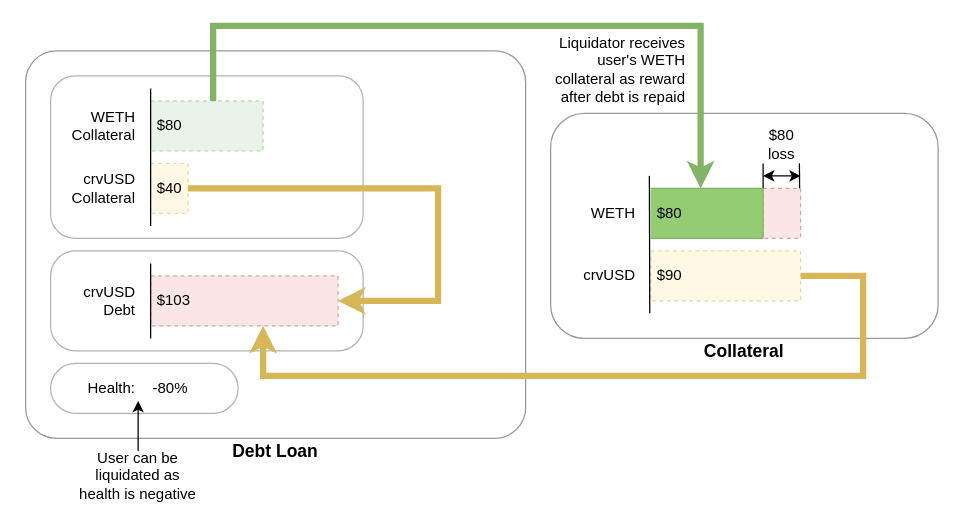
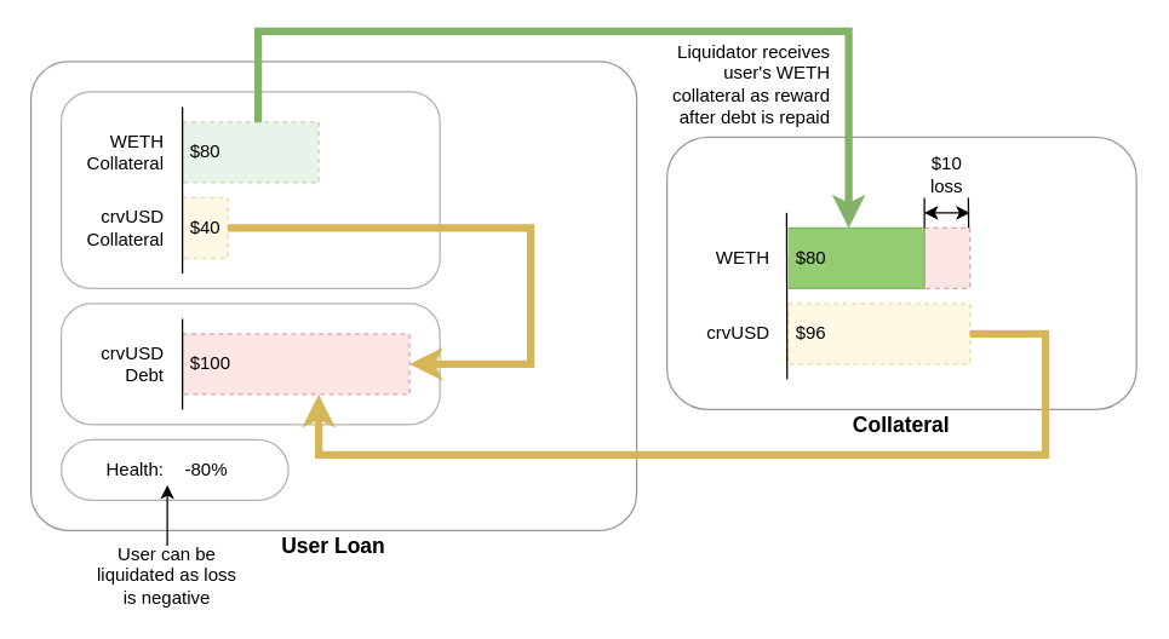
  <mxCell id="0" />
  <mxCell id="1" parent="0" />
  <mxCell id="2" value="" style="rounded=1;whiteSpace=wrap;html=1;opacity=40;" parent="1" vertex="1"><mxGeometry x="440" y="90" width="310" height="180" as="geometry" /></mxCell>
  <mxCell id="3" value="" style="rounded=0;whiteSpace=wrap;html=1;fillColor=#f8cecc;strokeColor=#b85450;align=left;opacity=50;dashed=1;" parent="1" vertex="1"><mxGeometry x="610" y="150" width="30" height="40" as="geometry" /></mxCell>
  <mxCell id="4" value="" style="rounded=1;whiteSpace=wrap;html=1;opacity=40;arcSize=8;" parent="1" vertex="1"><mxGeometry x="20" width="400" height="310" as="geometry" y="40" /></mxCell>
  <mxCell id="5" value="" style="rounded=1;whiteSpace=wrap;html=1;opacity=30;arcSize=50;" parent="1" vertex="1"><mxGeometry x="40" y="290" width="150" height="40" as="geometry" /></mxCell>
  <mxCell id="6" value="" style="rounded=1;whiteSpace=wrap;html=1;opacity=30;arcSize=25;" parent="1" vertex="1"><mxGeometry x="40" y="200" width="250" height="80" as="geometry" /></mxCell>
  <mxCell id="7" value="" style="rounded=1;whiteSpace=wrap;html=1;opacity=30;" parent="1" vertex="1"><mxGeometry x="40" y="60" width="250" height="130" as="geometry" /></mxCell>
  <mxCell id="8" value="&amp;nbsp;$80" style="rounded=0;whiteSpace=wrap;html=1;fillColor=#d5e8d4;strokeColor=#82b366;align=left;opacity=50;dashed=1;" parent="1" vertex="1"><mxGeometry x="120" y="80" width="90" height="40" as="geometry" /></mxCell>
  <mxCell id="9" value="&amp;nbsp;$40" style="rounded=0;whiteSpace=wrap;html=1;fillColor=#fff2cc;strokeColor=#D6B656;align=left;opacity=50;dashed=1;" parent="1" vertex="1"><mxGeometry x="120" y="130" width="30" height="40" as="geometry" /></mxCell>
- <mxCell id="10" value="&amp;nbsp;$103" style="rounded=0;whiteSpace=wrap;html=1;fillColor=#f8cecc;strokeColor=#b85450;align=left;opacity=50;dashed=1;" parent="1" vertex="1"><mxGeometry x="120" y="220" width="150" height="40" as="geometry" /></mxCell>
+ <mxCell id="10" value="&amp;nbsp;$100" style="rounded=0;whiteSpace=wrap;html=1;fillColor=#f8cecc;strokeColor=#b85450;align=left;opacity=50;dashed=1;" parent="1" vertex="1"><mxGeometry x="120" y="220" width="150" height="40" as="geometry" /></mxCell>
  <mxCell id="11" value="" style="endArrow=classic;html=1;rounded=0;strokeWidth=5;strokeColor=#D6B656;" parent="1" edge="1"><mxGeometry width="50" height="50" relative="1" as="geometry"><mxPoint x="640" y="220" as="sourcePoint" /><mxPoint x="210" y="260" as="targetPoint" /><Array as="points"><mxPoint x="690" y="220" /><mxPoint x="690" y="300" /><mxPoint x="210" y="300" /></Array></mxGeometry></mxCell>
- <mxCell id="12" value="&amp;nbsp;$90" style="rounded=0;whiteSpace=wrap;html=1;fillColor=#fff2cc;strokeColor=#D6B656;opacity=50;dashed=1;align=left;" parent="1" vertex="1"><mxGeometry x="520" y="200" width="120" height="40" as="geometry" /></mxCell>
+ <mxCell id="12" value="&amp;nbsp;$96" style="rounded=0;whiteSpace=wrap;html=1;fillColor=#fff2cc;strokeColor=#D6B656;opacity=50;dashed=1;align=left;" parent="1" vertex="1"><mxGeometry x="520" y="200" width="120" height="40" as="geometry" /></mxCell>
  <mxCell id="13" value="" style="endArrow=none;html=1;rounded=0;" parent="1" edge="1"><mxGeometry width="50" height="50" relative="1" as="geometry"><mxPoint x="120" y="270" as="sourcePoint" /><mxPoint x="120" y="210" as="targetPoint" /></mxGeometry></mxCell>
  <mxCell id="14" value="crvUSD&lt;br&gt;Collateral" style="text;html=1;strokeColor=none;fillColor=none;align=right;verticalAlign=middle;whiteSpace=wrap;rounded=0;rotation=0;" parent="1" vertex="1"><mxGeometry x="50" y="130" width="60" height="40" as="geometry" /></mxCell>
  <mxCell id="15" value="crvUSD&lt;br&gt;Debt" style="text;html=1;strokeColor=none;fillColor=none;align=right;verticalAlign=middle;whiteSpace=wrap;rounded=0;rotation=0;" parent="1" vertex="1"><mxGeometry x="50" y="220" width="60" height="40" as="geometry" /></mxCell>
  <mxCell id="16" value="Collateral" style="text;html=1;strokeColor=none;fillColor=none;align=center;verticalAlign=middle;whiteSpace=wrap;rounded=0;fontSize=14;fontStyle=1" parent="1" vertex="1"><mxGeometry x="545" y="270" width="100" height="20" as="geometry" /></mxCell>
- <mxCell id="17" value="Debt Loan" style="text;html=1;strokeColor=none;fillColor=none;align=center;verticalAlign=middle;whiteSpace=wrap;rounded=0;fontSize=14;fontStyle=1" parent="1" vertex="1"><mxGeometry x="20" y="350" width="400" height="20" as="geometry" /></mxCell>
+ <mxCell id="17" value="User Loan" style="text;html=1;strokeColor=none;fillColor=none;align=center;verticalAlign=middle;whiteSpace=wrap;rounded=0;fontSize=14;fontStyle=1" parent="1" vertex="1"><mxGeometry x="20" y="350" width="400" height="20" as="geometry" /></mxCell>
  <mxCell id="18" value="Health:" style="text;html=1;strokeColor=none;fillColor=none;align=right;verticalAlign=middle;whiteSpace=wrap;rounded=0;rotation=0;" parent="1" vertex="1"><mxGeometry x="50" y="290" width="60" height="40" as="geometry" /></mxCell>
  <mxCell id="19" value="-80%" style="text;html=1;strokeColor=none;fillColor=none;align=left;verticalAlign=middle;whiteSpace=wrap;rounded=0;" parent="1" vertex="1"><mxGeometry x="120" y="295" width="50" height="30" as="geometry" /></mxCell>
  <mxCell id="20" value="WETH" style="text;html=1;strokeColor=none;fillColor=none;align=right;verticalAlign=middle;whiteSpace=wrap;rounded=0;rotation=0;" parent="1" vertex="1"><mxGeometry x="450" y="150" width="60" height="40" as="geometry" /></mxCell>
  <mxCell id="21" value="crvUSD" style="text;html=1;strokeColor=none;fillColor=none;align=right;verticalAlign=middle;whiteSpace=wrap;rounded=0;rotation=0;" parent="1" vertex="1"><mxGeometry x="450" y="200" width="60" height="40" as="geometry" /></mxCell>
  <mxCell id="22" value="" style="endArrow=none;html=1;rounded=0;" parent="1" edge="1"><mxGeometry width="50" height="50" relative="1" as="geometry"><mxPoint x="120" y="180" as="sourcePoint" /><mxPoint x="120" y="70" as="targetPoint" /></mxGeometry></mxCell>
  <mxCell id="23" value="&amp;nbsp;$80" style="rounded=0;whiteSpace=wrap;html=1;fillColor=#94CC74;strokeColor=none;align=left;" parent="1" vertex="1"><mxGeometry x="520" y="150" width="90" height="40" as="geometry" /></mxCell>
  <mxCell id="24" value="" style="endArrow=none;html=1;rounded=0;" parent="1" edge="1"><mxGeometry width="50" height="50" relative="1" as="geometry"><mxPoint x="519.31" y="250" as="sourcePoint" /><mxPoint x="519" y="140" as="targetPoint" /></mxGeometry></mxCell>
  <mxCell id="25" value="" style="endArrow=classic;html=1;rounded=0;strokeColor=#D6B656;strokeWidth=5;" parent="1" edge="1"><mxGeometry width="50" height="50" relative="1" as="geometry"><mxPoint x="150" y="150" as="sourcePoint" /><mxPoint x="270" y="240" as="targetPoint" /><Array as="points"><mxPoint x="350" y="150" /><mxPoint x="350" y="240" /></Array></mxGeometry></mxCell>
  <mxCell id="26" value="" style="endArrow=none;html=1;rounded=0;" parent="1" edge="1"><mxGeometry width="50" height="50" relative="1" as="geometry"><mxPoint x="610" y="150" as="sourcePoint" /><mxPoint x="610" y="130" as="targetPoint" /></mxGeometry></mxCell>
  <mxCell id="27" value="" style="endArrow=none;html=1;rounded=0;" parent="1" edge="1"><mxGeometry width="50" height="50" relative="1" as="geometry"><mxPoint x="639.2" y="150" as="sourcePoint" /><mxPoint x="639" y="130" as="targetPoint" /></mxGeometry></mxCell>
  <mxCell id="28" value="" style="endArrow=classic;startArrow=classic;html=1;rounded=0;" parent="1" edge="1"><mxGeometry width="50" height="50" relative="1" as="geometry"><mxPoint x="610" y="140" as="sourcePoint" /><mxPoint x="640" y="140" as="targetPoint" /></mxGeometry></mxCell>
- <mxCell id="29" value="$80&lt;br&gt;loss" style="text;html=1;strokeColor=none;fillColor=none;align=center;verticalAlign=middle;whiteSpace=wrap;rounded=0;" parent="1" vertex="1"><mxGeometry x="600" y="100" width="50" height="30" as="geometry" /></mxCell>
+ <mxCell id="29" value="$10&lt;br&gt;loss" style="text;html=1;strokeColor=none;fillColor=none;align=center;verticalAlign=middle;whiteSpace=wrap;rounded=0;" parent="1" vertex="1"><mxGeometry x="600" y="100" width="50" height="30" as="geometry" /></mxCell>
  <mxCell id="30" value="" style="endArrow=classic;html=1;rounded=0;strokeWidth=5;strokeColor=#82B366;" parent="1" edge="1"><mxGeometry width="50" height="50" relative="1" as="geometry"><mxPoint x="170" y="80" as="sourcePoint" /><mxPoint x="560" y="150" as="targetPoint" /><Array as="points"><mxPoint x="170" y="20" /><mxPoint x="560" y="20" /></Array></mxGeometry></mxCell>
  <mxCell id="31" value="Liquidator receives user's WETH collateral as reward after debt is repaid" style="text;html=1;strokeColor=none;fillColor=none;align=right;verticalAlign=middle;whiteSpace=wrap;rounded=0;" parent="1" vertex="1"><mxGeometry x="430" y="30" width="120" height="50" as="geometry" /></mxCell>
  <mxCell id="32" value="WETH&lt;br&gt;Collateral" style="text;html=1;strokeColor=none;fillColor=none;align=right;verticalAlign=middle;whiteSpace=wrap;rounded=0;rotation=0;" parent="1" vertex="1"><mxGeometry x="50" y="80" width="60" height="40" as="geometry" /></mxCell>
  <mxCell id="33" value="" style="endArrow=classic;html=1;rounded=0;" parent="1" edge="1"><mxGeometry width="50" height="50" relative="1" as="geometry"><mxPoint x="110" y="360" as="sourcePoint" /><mxPoint x="110" y="320" as="targetPoint" /></mxGeometry></mxCell>
- <mxCell id="34" value="User can be liquidated as health is negative" style="text;html=1;strokeColor=none;fillColor=none;align=center;verticalAlign=middle;whiteSpace=wrap;rounded=0;" parent="1" vertex="1"><mxGeometry x="60" y="360" width="100" height="40" as="geometry" /></mxCell>
+ <mxCell id="34" value="User can be liquidated as loss is negative" style="text;html=1;strokeColor=none;fillColor=none;align=center;verticalAlign=middle;whiteSpace=wrap;rounded=0;" parent="1" vertex="1"><mxGeometry x="60" y="360" width="100" height="40" as="geometry" /></mxCell>
  <mxCell id="35" value="" style="endArrow=none;html=1;rounded=0;strokeColor=#82B366;" parent="1" edge="1"><mxGeometry width="50" height="50" relative="1" as="geometry"><mxPoint x="520" y="150" as="sourcePoint" /><mxPoint x="610" y="150" as="targetPoint" /></mxGeometry></mxCell>
  <mxCell id="36" value="" style="endArrow=none;html=1;rounded=0;strokeColor=#82B366;" parent="1" edge="1"><mxGeometry width="50" height="50" relative="1" as="geometry"><mxPoint x="520" y="190" as="sourcePoint" /><mxPoint x="610" y="190" as="targetPoint" /></mxGeometry></mxCell>
  <mxCell id="37" value="" style="endArrow=none;html=1;rounded=0;strokeColor=#82B366;" parent="1" edge="1"><mxGeometry width="50" height="50" relative="1" as="geometry"><mxPoint x="610" y="150" as="sourcePoint" /><mxPoint x="610" y="190" as="targetPoint" /></mxGeometry></mxCell>
